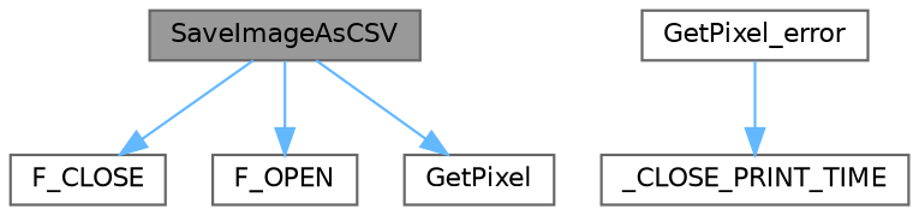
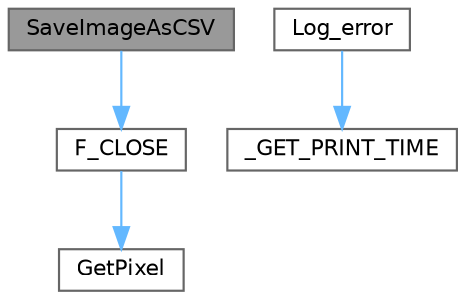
  digraph {
    rankdir=TB
    node [color=grey40 fillcolor=white fontname=Helvetica fontsize=10 shape=box style=filled]
    edge [color=steelblue1 fontname=Helvetica fontsize=10 labelfontname=Helvetica labelfontsize=10 style=solid]
    n1 [color=gray40 fillcolor=grey60 fontcolor=black height=0.2 label=SaveImageAsCSV width=0.4]
    n2 [height=0.2 label=F_CLOSE width=0.4]
-   n3 [height=0.2 label=F_OPEN width=0.4]
    n4 [height=0.2 label=GetPixel width=0.4]
-   n5 [height=0.2 label=GetPixel_error width=0.4]
-   n6 [height=0.2 label=_CLOSE_PRINT_TIME width=0.4]
+   n5 [height=0.2 label=Log_error width=0.4]
+   n6 [height=0.2 label=_GET_PRINT_TIME width=0.4]
    n1 -> n2
-   n1 -> n3
-   n1 -> n4
+   n2 -> n4
    n5 -> n6
  }
